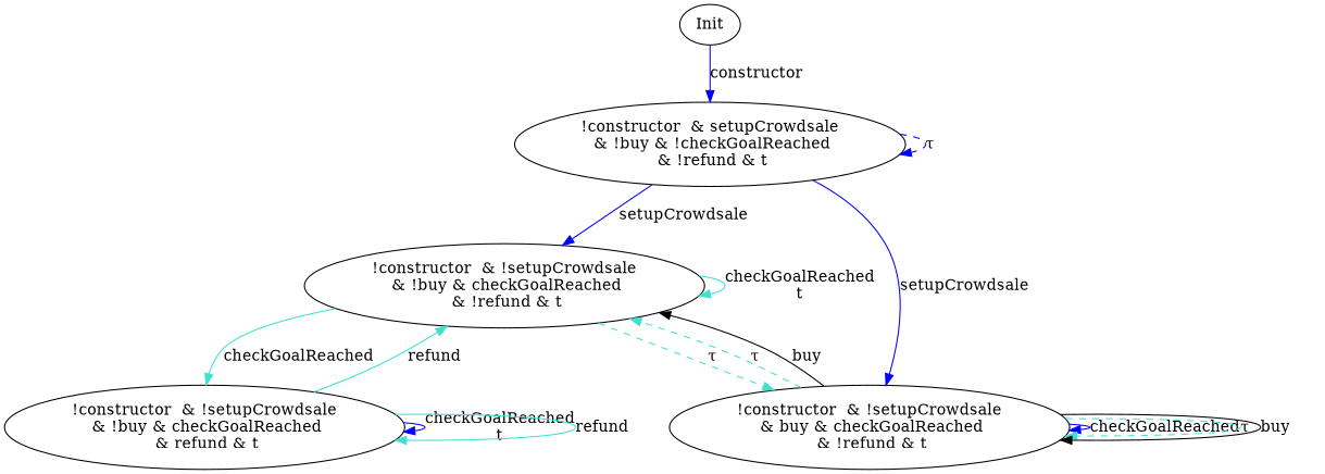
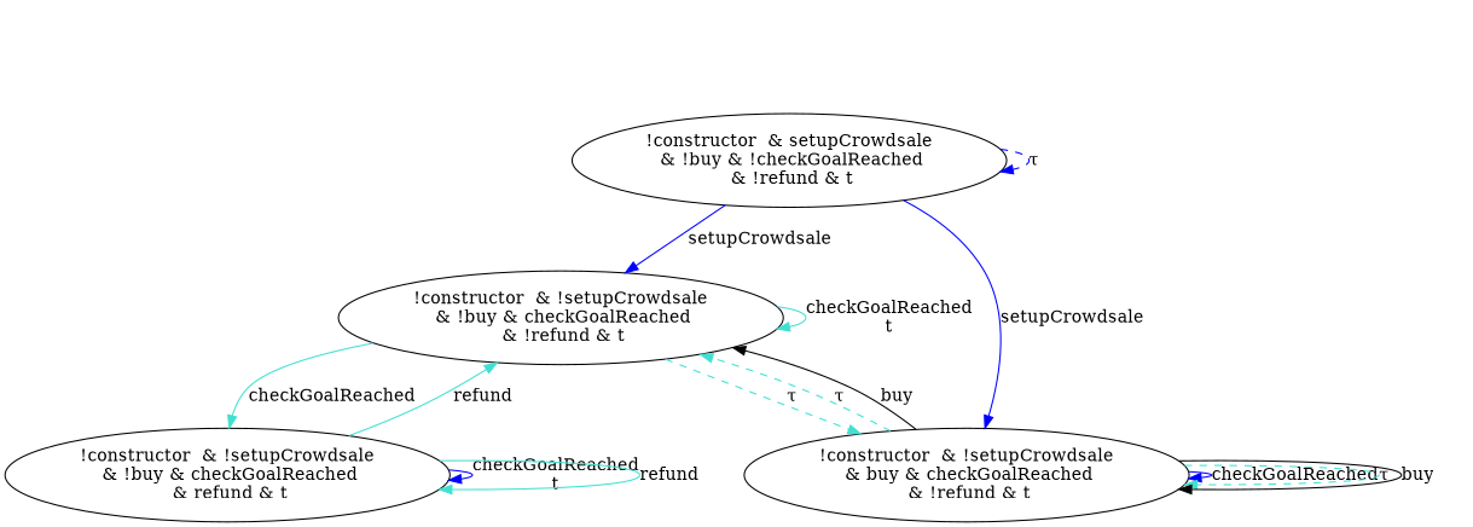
  digraph {
    edge [color=turquoise]
-   n1 [label=Init]
    n2 [label="!constructor  & setupCrowdsale\n & !buy & !checkGoalReached\n & !refund & t\n"]
    n3 [label="!constructor  & !setupCrowdsale\n & !buy & checkGoalReached\n & refund & t\n"]
    n4 [label="!constructor  & !setupCrowdsale\n & !buy & checkGoalReached\n & !refund & t\n"]
    n5 [label="!constructor  & !setupCrowdsale\n & buy & checkGoalReached\n & !refund & t\n"]
-   n1 -> n2 [color=blue label=constructor]
    n2 -> n2 [color=blue label="τ" style=dashed]
    n2 -> n4 [color=blue label=setupCrowdsale]
    n2 -> n5 [color=blue label=setupCrowdsale]
    n3 -> n3 [color=blue label="checkGoalReached\nt"]
    n3 -> n3 [label=refund]
    n3 -> n4 [label=refund]
    n4 -> n3 [label=checkGoalReached]
    n4 -> n4 [label="checkGoalReached\nt"]
    n4 -> n5 [label="τ" style=dashed]
    n5 -> n4 [label="τ" style=dashed]
    n5 -> n4 [color=black label=buy]
    n5 -> n5 [color=blue label=checkGoalReached]
    n5 -> n5 [label="τ" style=dashed]
    n5 -> n5 [color=black label=buy]
  }
